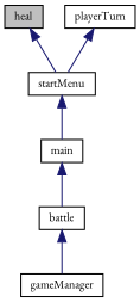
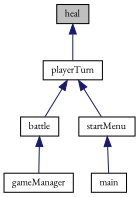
  digraph {
    fontname="EB Garamond"
    rankdir=TB
    node [color=black fillcolor=white fontname="EB Garamond" fontsize=10 shape=record style=filled]
    edge [color=midnightblue dir=back fontname="EB Garamond" fontsize=10 labelfontname=Helvetica labelfontsize=10 style=solid]
    n1 [fillcolor=grey75 fontcolor=black height=0.2 label=heal width=0.4]
    n2 [height=0.2 label=playerTurn width=0.4]
    n3 [height=0.2 label=battle width=0.4]
    n4 [height=0.2 label=startMenu width=0.4]
    n5 [height=0.2 label=gameManager width=0.4]
    n6 [height=0.2 label=main width=0.4]
-   n1 -> n4
-   n6 -> n3
+   n1 -> n2
+   n2 -> n3
    n2 -> n4
    n3 -> n5
    n4 -> n6
  }
